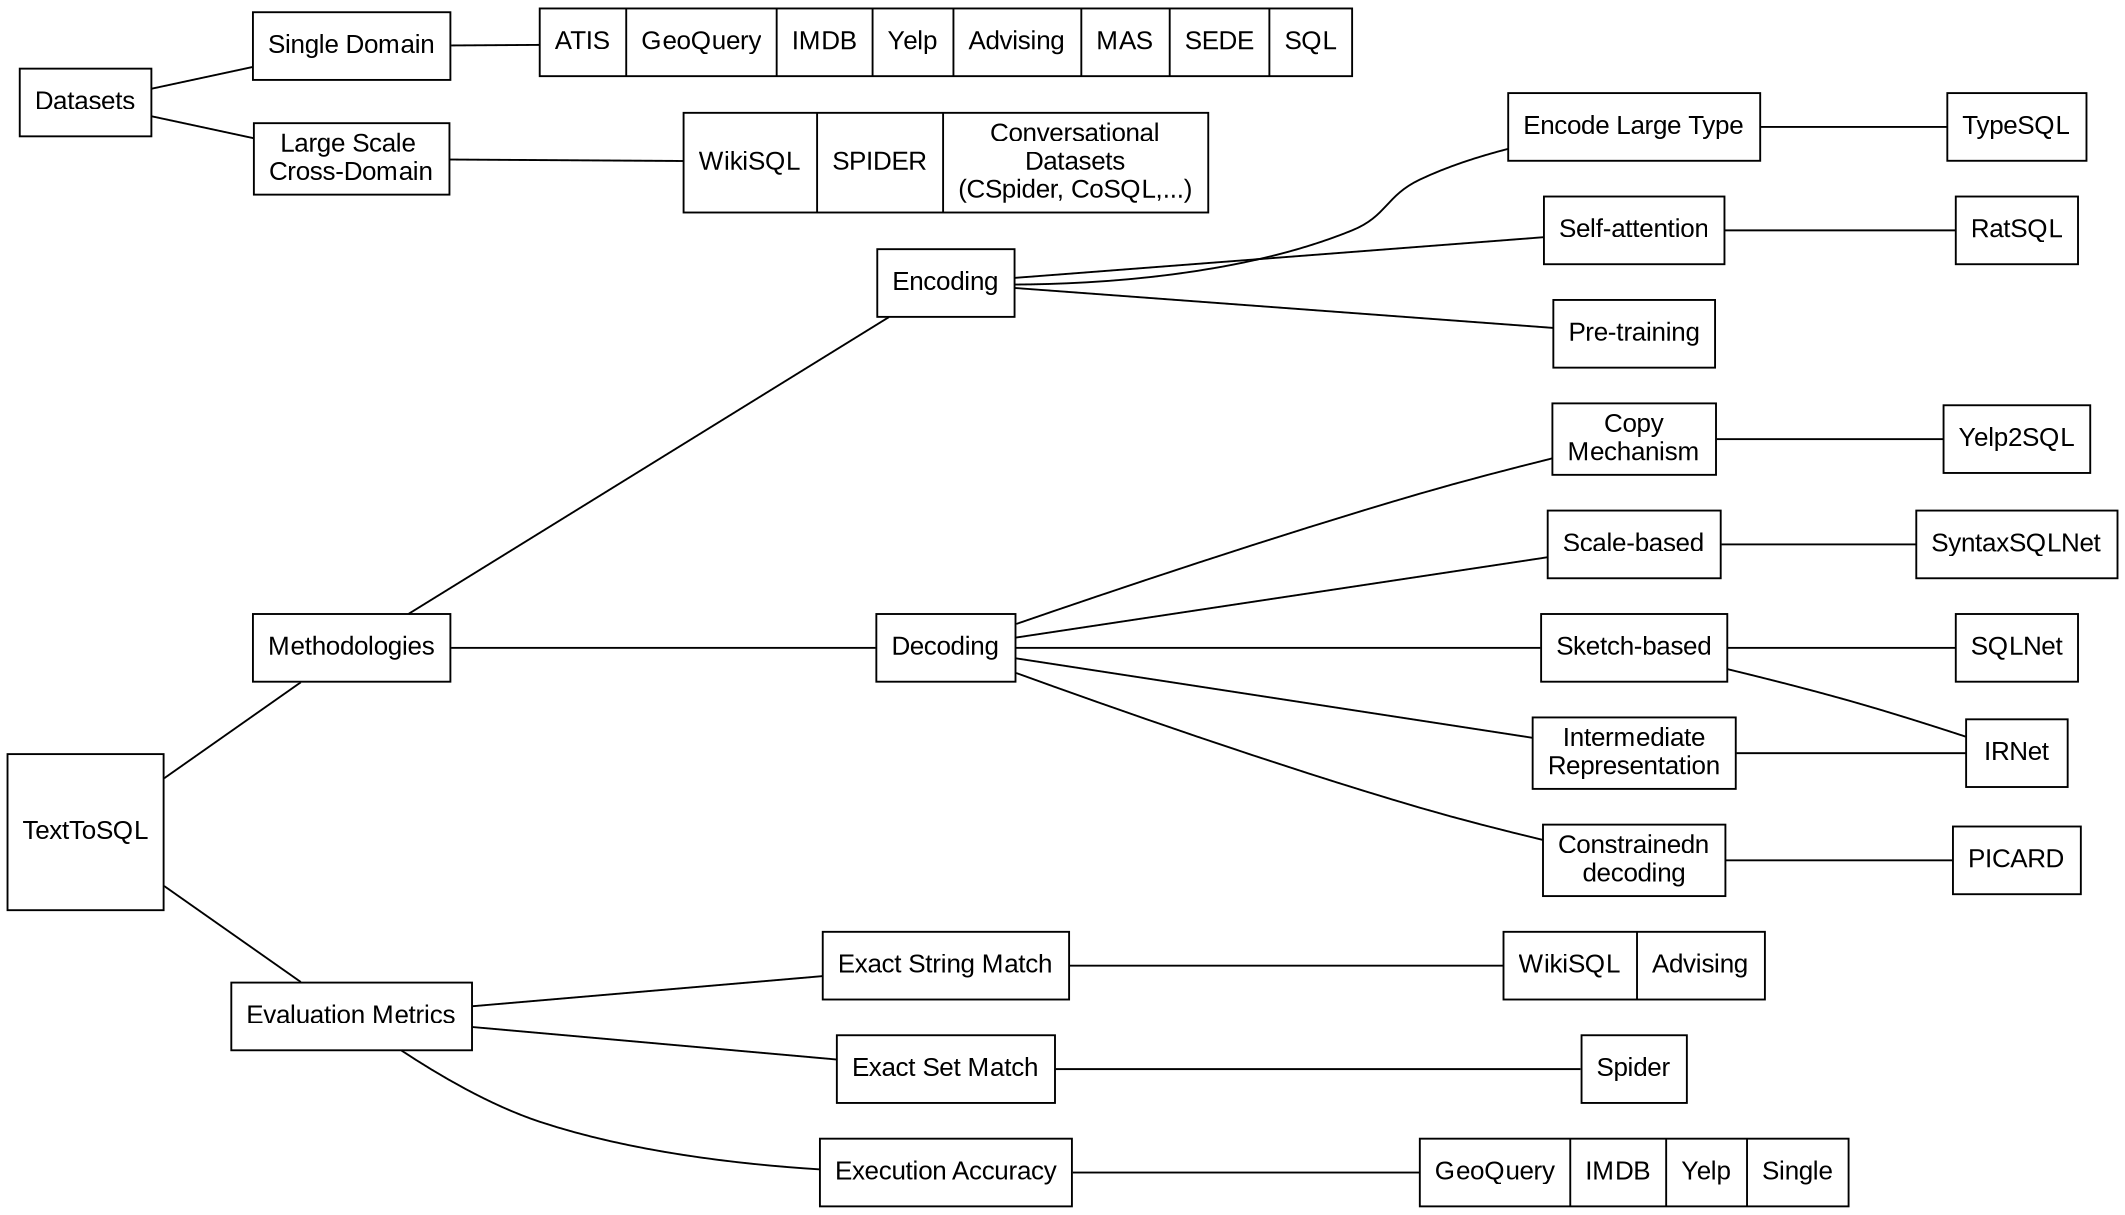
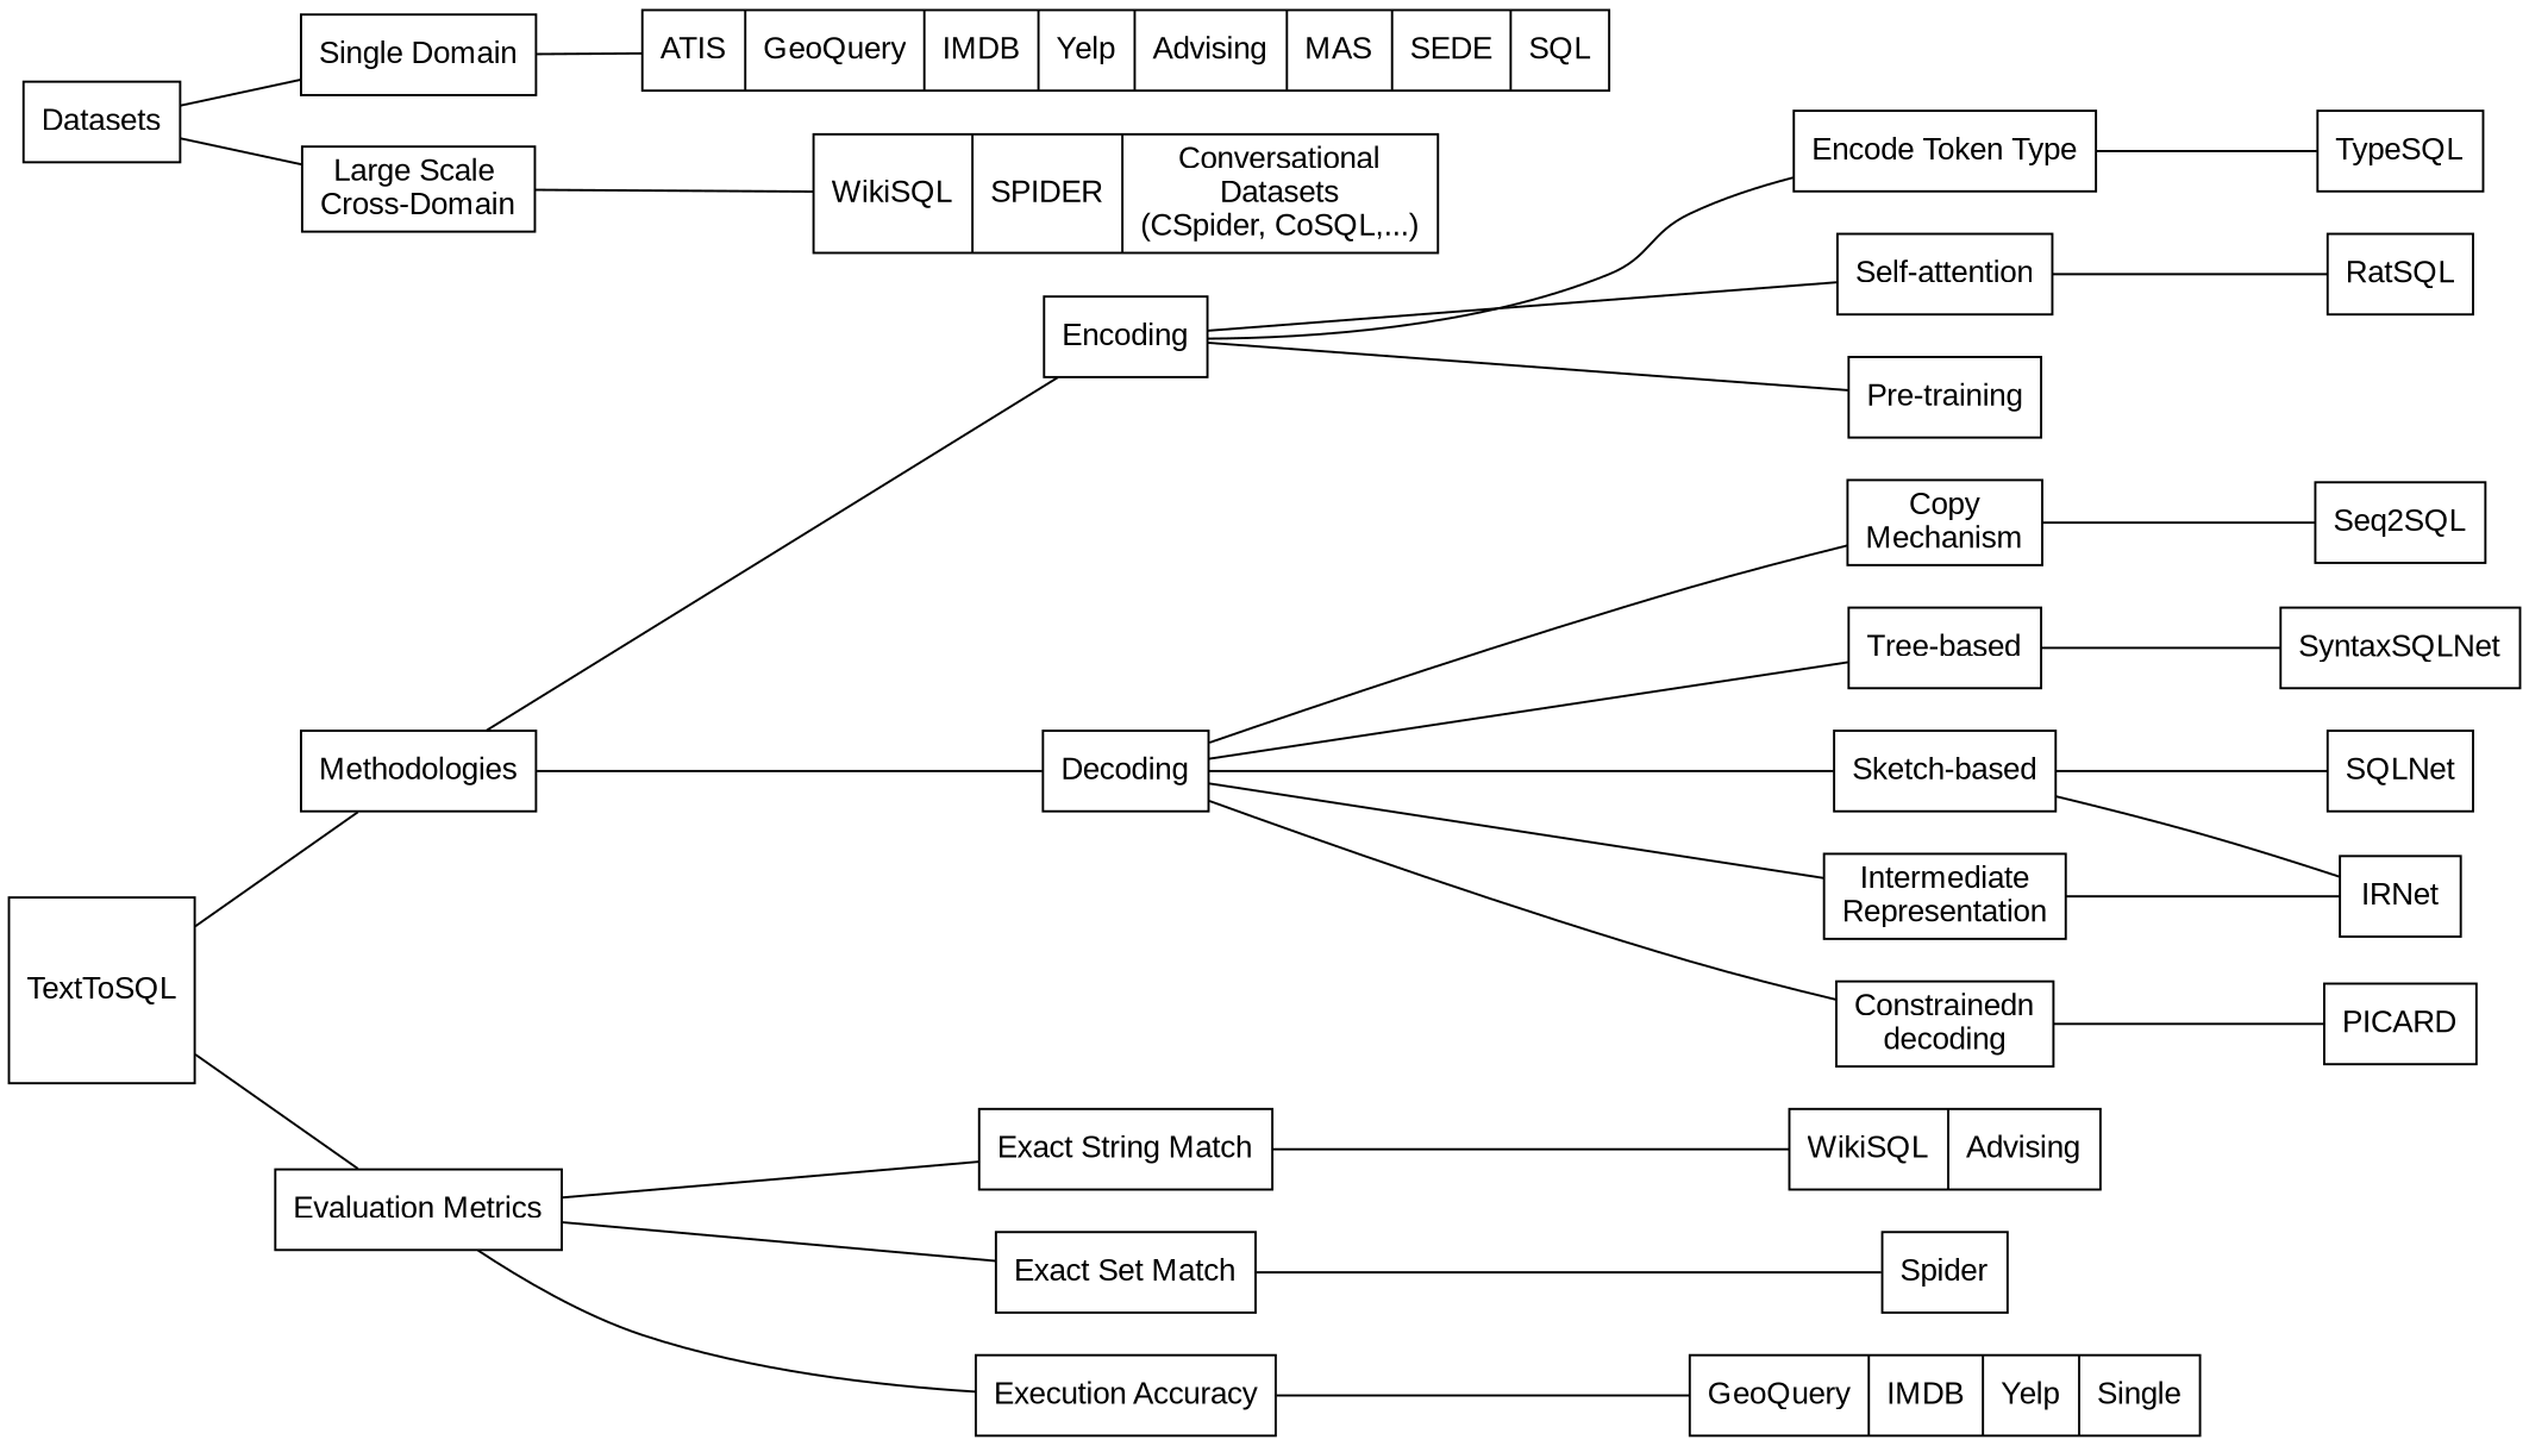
  graph {
    fontname="Liberation Sans"
    rankdir=LR
    node [fontname="Liberation Sans" shape=record]
    edge [fontname="Liberation Sans"]
    TextToSQL [shape=square]
    Methodologies
    "Evaluation Metrics"
    Datasets
    "Single Domain"
    "Large Scale \nCross-Domain"
    Encoding
    Decoding
    "Exact String Match"
    "Exact Set Match"
    "Execution Accuracy"
    n12 [label="{ATIS|GeoQuery|IMDB|Yelp|Advising|MAS|SEDE|SQL}"]
    n13 [label="{WikiSQL|SPIDER|Conversational\nDatasets\n(CSpider, CoSQL,...)}"]
-   "Encode Token Type" [label="Encode Large Type"]
+   "Encode Token Type"
    "Self-attention"
    "Pre-training"
    "Copy\nMechanism"
-   "Tree-based" [label="Scale-based"]
+   "Tree-based"
    "Sketch-based"
    "Intermediate\nRepresentation"
    "Constrainedn\ndecoding"
    n22 [label="{WikiSQL|Advising}"]
    Spider
    n24 [label="{GeoQuery|IMDB|Yelp|Single}"]
    TypeSQL
    RatSQL
-   Seq2SQL [label=Yelp2SQL]
+   Seq2SQL
    SyntaxSQLNet
    SQLNet
    IRNet
    PICARD
    TextToSQL -- Methodologies
    TextToSQL -- "Evaluation Metrics"
    Methodologies -- Encoding
    Methodologies -- Decoding
    "Evaluation Metrics" -- "Exact String Match"
    "Evaluation Metrics" -- "Exact Set Match"
    "Evaluation Metrics" -- "Execution Accuracy"
    Datasets -- "Single Domain"
    Datasets -- "Large Scale \nCross-Domain"
    "Single Domain" -- n12
    "Large Scale \nCross-Domain" -- n13
    Encoding -- "Encode Token Type"
    Encoding -- "Self-attention"
    Encoding -- "Pre-training"
    Decoding -- "Copy\nMechanism"
    Decoding -- "Tree-based"
    Decoding -- "Sketch-based"
    Decoding -- "Intermediate\nRepresentation"
    Decoding -- "Constrainedn\ndecoding"
    "Exact String Match" -- n22
    "Exact Set Match" -- Spider
    "Execution Accuracy" -- n24
    "Encode Token Type" -- TypeSQL
    "Self-attention" -- RatSQL
    "Copy\nMechanism" -- Seq2SQL
    "Tree-based" -- SyntaxSQLNet
    "Sketch-based" -- SQLNet
    "Sketch-based" -- IRNet
    "Intermediate\nRepresentation" -- IRNet
    "Constrainedn\ndecoding" -- PICARD
  }
